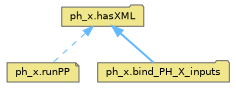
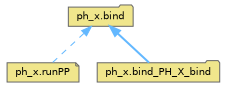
  digraph {
    rankdir=TB
    node [color=grey40 fillcolor=khaki fontname=Helvetica fontsize=10 shape=folder style=filled]
    edge [color=steelblue1 dir=back fontname=Helvetica fontsize=10 labelfontname=Helvetica labelfontsize=10]
-   n1 [color=gray40 fontcolor=black height=0.2 label="ph_x.hasXML" width=0.4]
+   n1 [color=gray40 fontcolor=black height=0.2 label="ph_x.bind" width=0.4]
    n2 [height=0.2 label="ph_x.runPP" shape=note width=0.4]
-   n3 [height=0.2 label="ph_x.bind_PH_X_inputs" width=0.4]
+   n3 [height=0.2 label="ph_x.bind_PH_X_bind" width=0.4]
    n1 -> n2 [style=dashed]
    n1 -> n3 [style=bold]
  }
